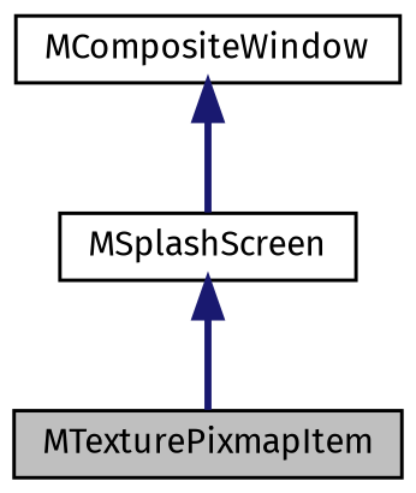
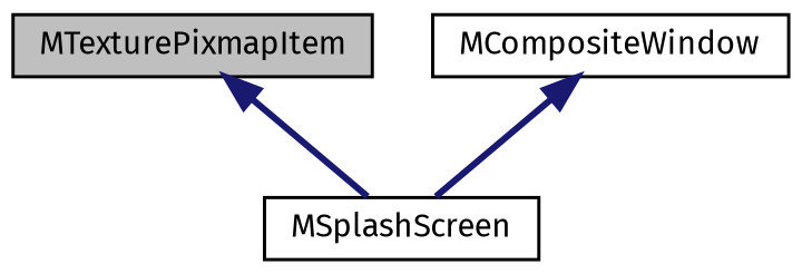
  digraph {
    fontname="Fira Sans"
    node [color=black fillcolor=white fontname="Fira Sans" fontsize=10 shape=record style=filled]
    edge [color=midnightblue dir=back fontname="Fira Sans" fontsize=10 labelfontname="FreeSans.ttf" labelfontsize=10 style=bold]
    n1 [fillcolor=grey75 fontcolor=black height=0.2 label=MTexturePixmapItem width=0.4]
    n2 [height=0.2 label=MSplashScreen width=0.4]
    n3 [height=0.2 label=MCompositeWindow width=0.4]
-   n2 -> n1
+   n1 -> n2
    n3 -> n2
  }
